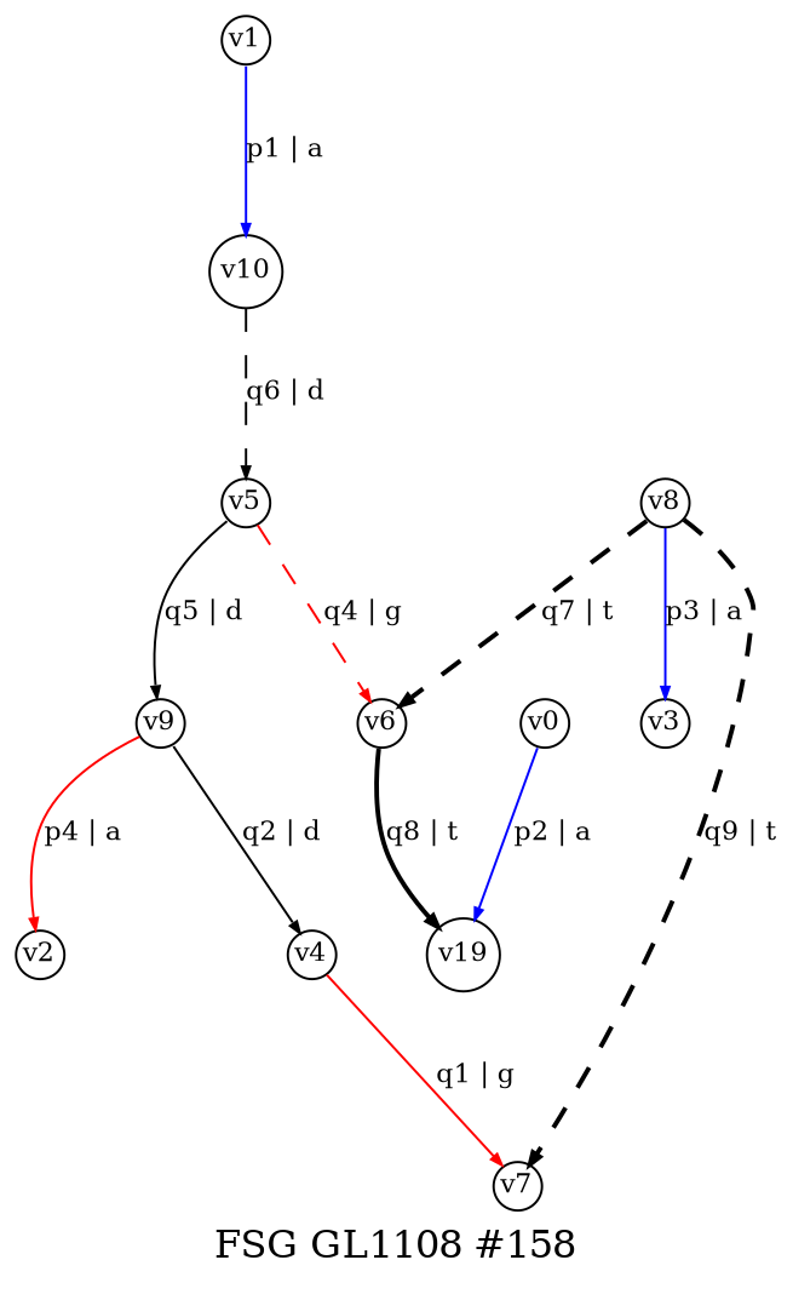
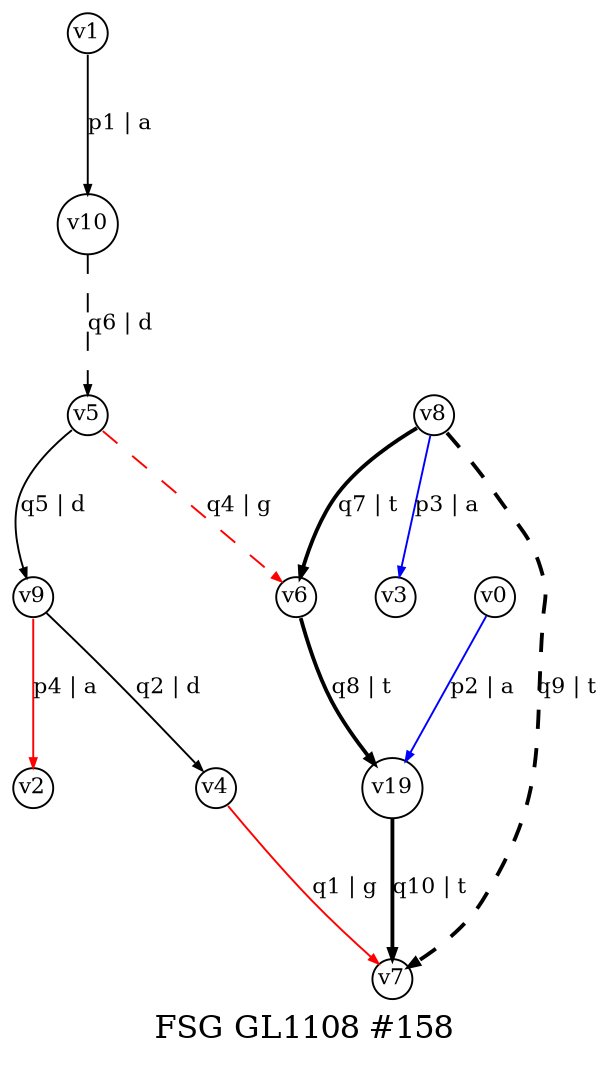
  digraph {
    fontsize=10
    label="FSG GL1108 #158"
    noverlap=scale
    node [fontsize=7 margin=0 penwidth=0.6 shape=circle]
    edge [arrowsize=0.3 color=black fontsize=7 penwidth=0.6 style=solid]
    v1 [height=0.01]
    v10 [height=0.01]
    v5 [height=0.01]
    v6 [height=0.01]
    v9 [height=0.01]
    v0 [height=0.01]
    n7 [height=0.01 label=v19]
    v7 [height=0.01]
    v8 [height=0.01]
    v3 [height=0.01]
    v2 [height=0.01]
    v4 [height=0.01]
-   v1 -> v10 [color=blue label="p1 | a"]
+   v1 -> v10 [label="p1 | a"]
    v10 -> v5 [label="q6 | d" style=dashed]
    v5 -> v6 [color=red label="q4 | g" style=dashed]
    v5 -> v9 [label="q5 | d"]
    v6 -> n7 [label="q8 | t" penwidth=1.2]
    v9 -> v2 [color=red label="p4 | a"]
    v9 -> v4 [label="q2 | d"]
    v0 -> n7 [color=blue label="p2 | a"]
-   v8 -> v6 [label="q7 | t" penwidth=1.2 style=dashed]
+   n7 -> v7 [label="q10 | t" penwidth=1.2]
+   v8 -> v6 [label="q7 | t" penwidth=1.2]
    v8 -> v7 [label="q9 | t" penwidth=1.2 style=dashed]
    v8 -> v3 [color=blue label="p3 | a"]
    v4 -> v7 [color=red label="q1 | g"]
  }
